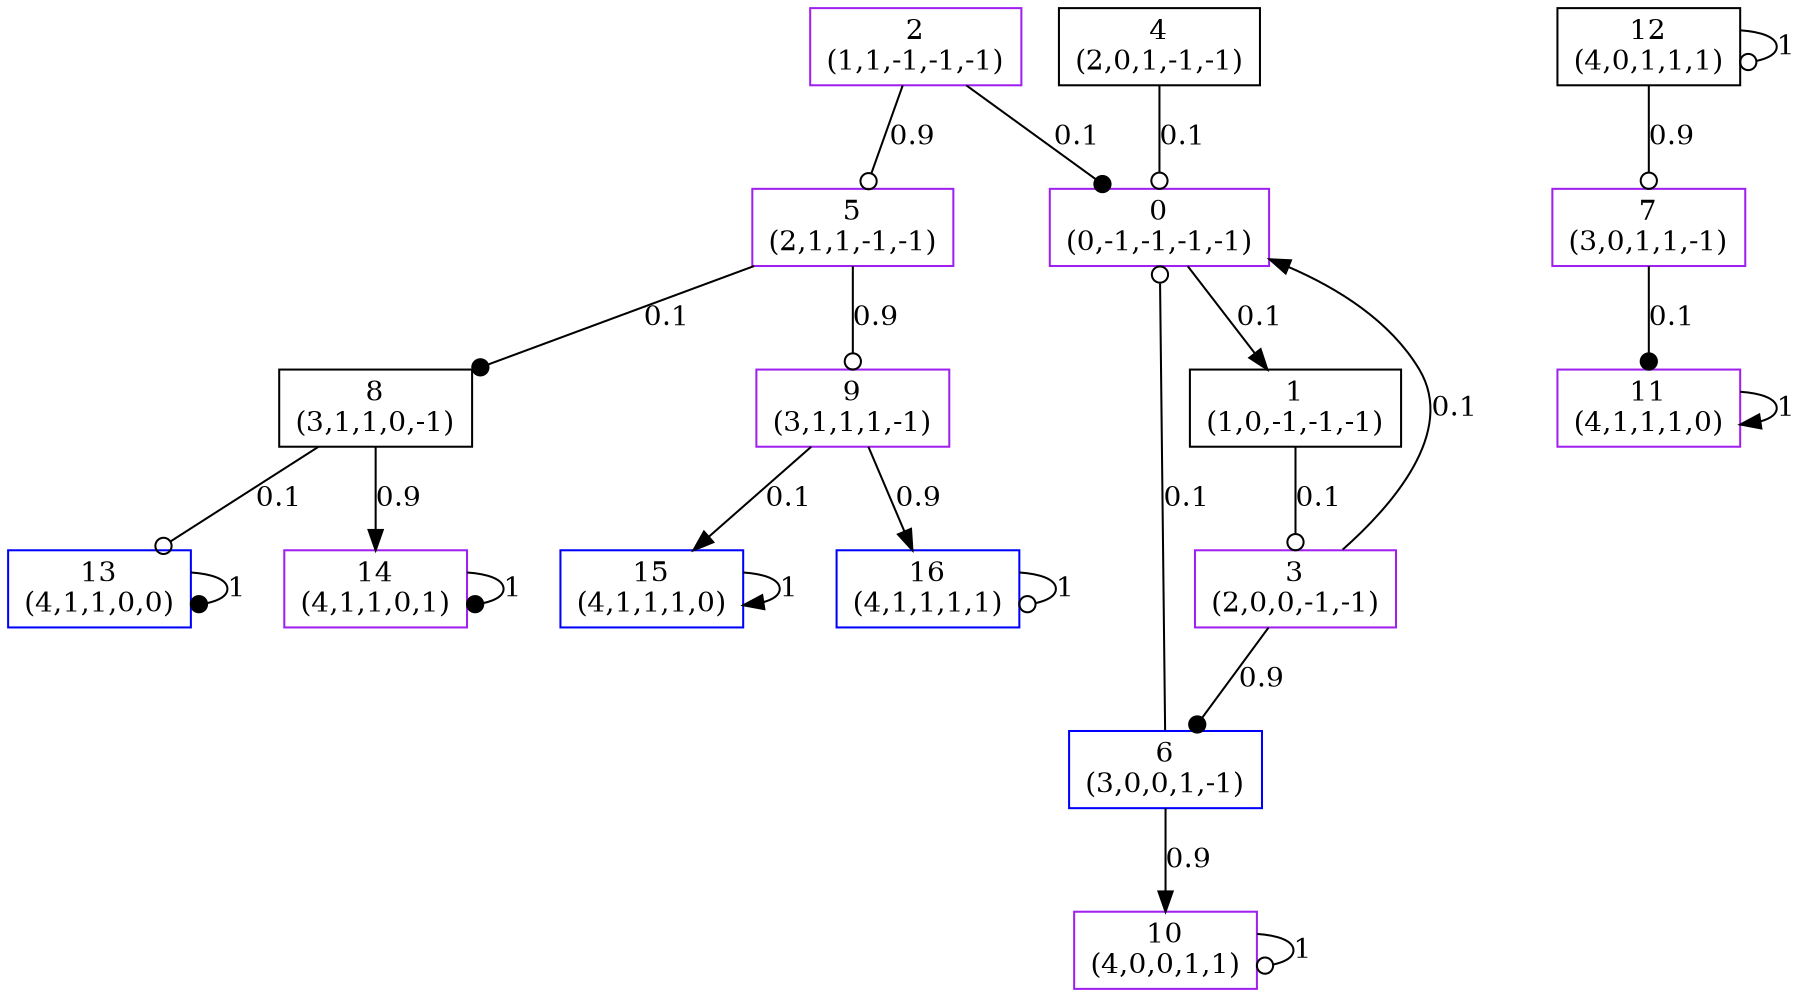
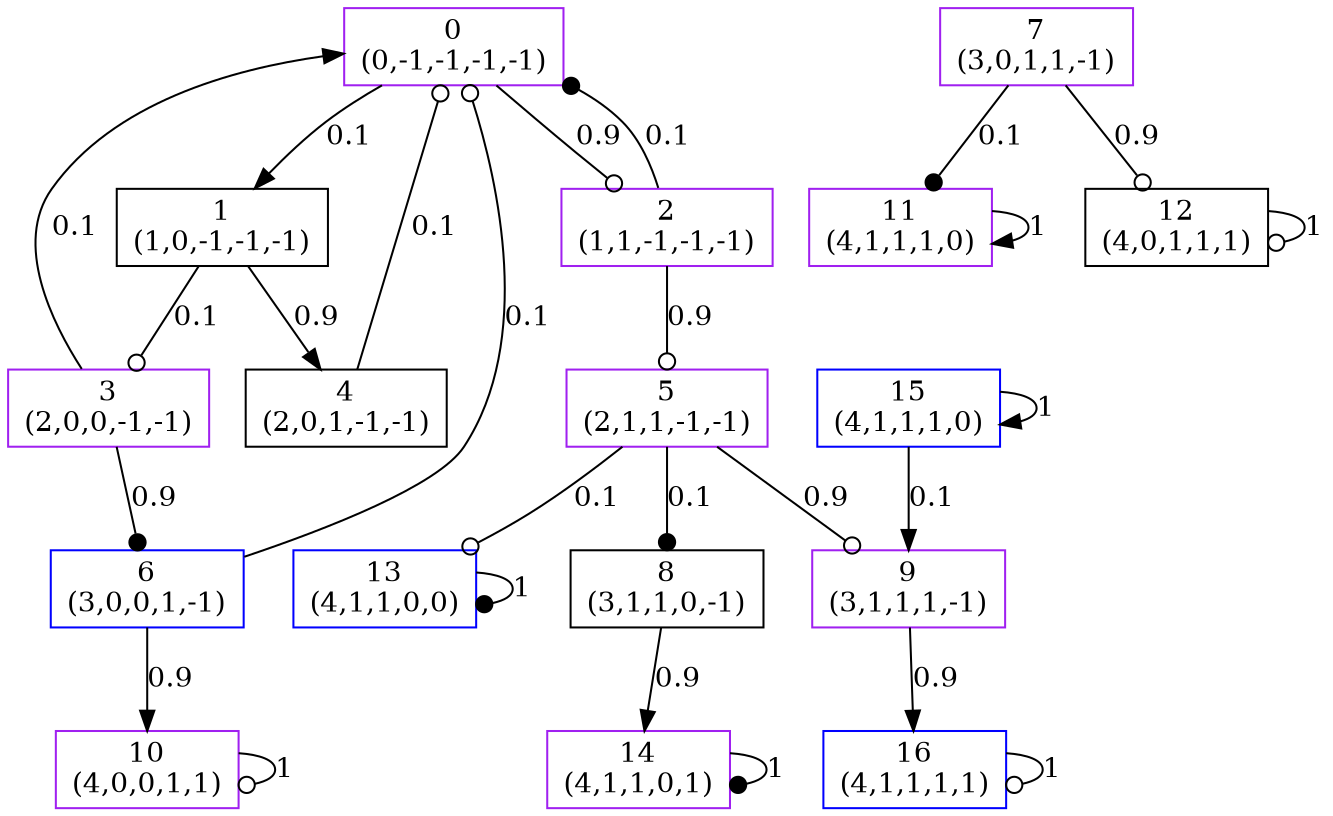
  digraph {
    node [color=purple shape=box]
    edge [arrowhead=odot]
    n1 [label="0\n(0,-1,-1,-1,-1)"]
    n2 [color=black label="1\n(1,0,-1,-1,-1)"]
    n3 [label="2\n(1,1,-1,-1,-1)"]
    n4 [label="3\n(2,0,0,-1,-1)"]
    n5 [color=black label="4\n(2,0,1,-1,-1)"]
    n6 [label="5\n(2,1,1,-1,-1)"]
    n7 [color=blue label="6\n(3,0,0,1,-1)"]
    n8 [color=black label="8\n(3,1,1,0,-1)"]
    n9 [label="9\n(3,1,1,1,-1)"]
    n10 [label="10\n(4,0,0,1,1)"]
    n11 [label="7\n(3,0,1,1,-1)"]
    n12 [label="11\n(4,1,1,1,0)"]
    n13 [color=black label="12\n(4,0,1,1,1)"]
    n14 [color=blue label="13\n(4,1,1,0,0)"]
    n15 [label="14\n(4,1,1,0,1)"]
    n16 [color=blue label="15\n(4,1,1,1,0)"]
    n17 [color=blue label="16\n(4,1,1,1,1)"]
    n1 -> n2 [arrowhead=normal label=0.1]
+   n1 -> n3 [label=0.9]
    n2 -> n4 [label=0.1]
+   n2 -> n5 [arrowhead=normal label=0.9]
    n3 -> n1 [arrowhead=dot label=0.1]
    n3 -> n6 [label=0.9]
    n4 -> n1 [arrowhead=normal label=0.1]
    n4 -> n7 [arrowhead=dot label=0.9]
    n5 -> n1 [label=0.1]
    n6 -> n8 [arrowhead=dot label=0.1]
    n6 -> n9 [label=0.9]
    n7 -> n1 [label=0.1]
    n7 -> n10 [arrowhead=normal label=0.9]
-   n8 -> n14 [label=0.1]
+   n6 -> n14 [label=0.1]
    n8 -> n15 [arrowhead=normal label=0.9]
-   n9 -> n16 [arrowhead=normal label=0.1]
+   n16 -> n9 [arrowhead=normal label=0.1]
    n9 -> n17 [arrowhead=normal label=0.9]
    n10 -> n10 [label=1]
    n11 -> n12 [arrowhead=dot label=0.1]
-   n13 -> n11 [label=0.9]
+   n11 -> n13 [label=0.9]
    n12 -> n12 [arrowhead=normal label=1]
    n13 -> n13 [label=1]
    n14 -> n14 [arrowhead=dot label=1]
    n15 -> n15 [arrowhead=dot label=1]
    n16 -> n16 [arrowhead=normal label=1]
    n17 -> n17 [label=1]
  }
